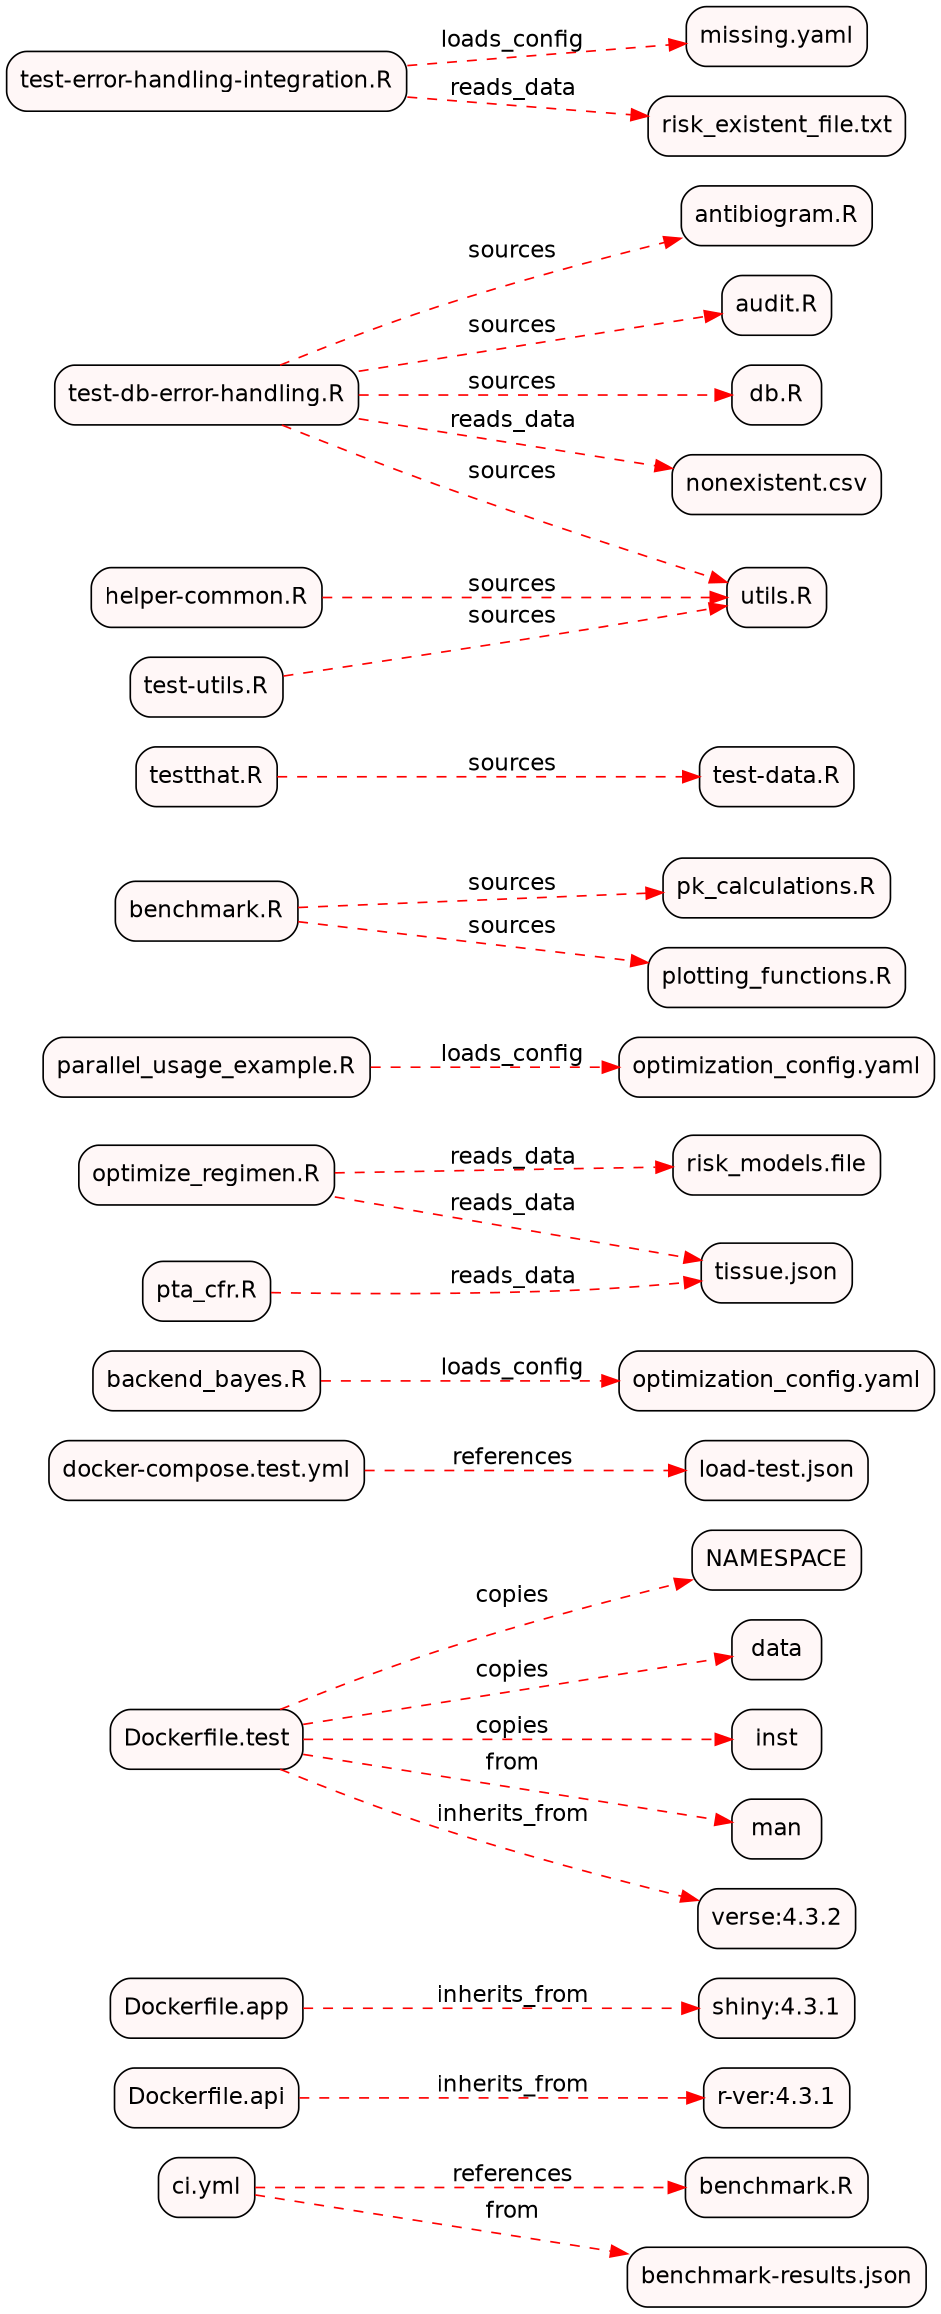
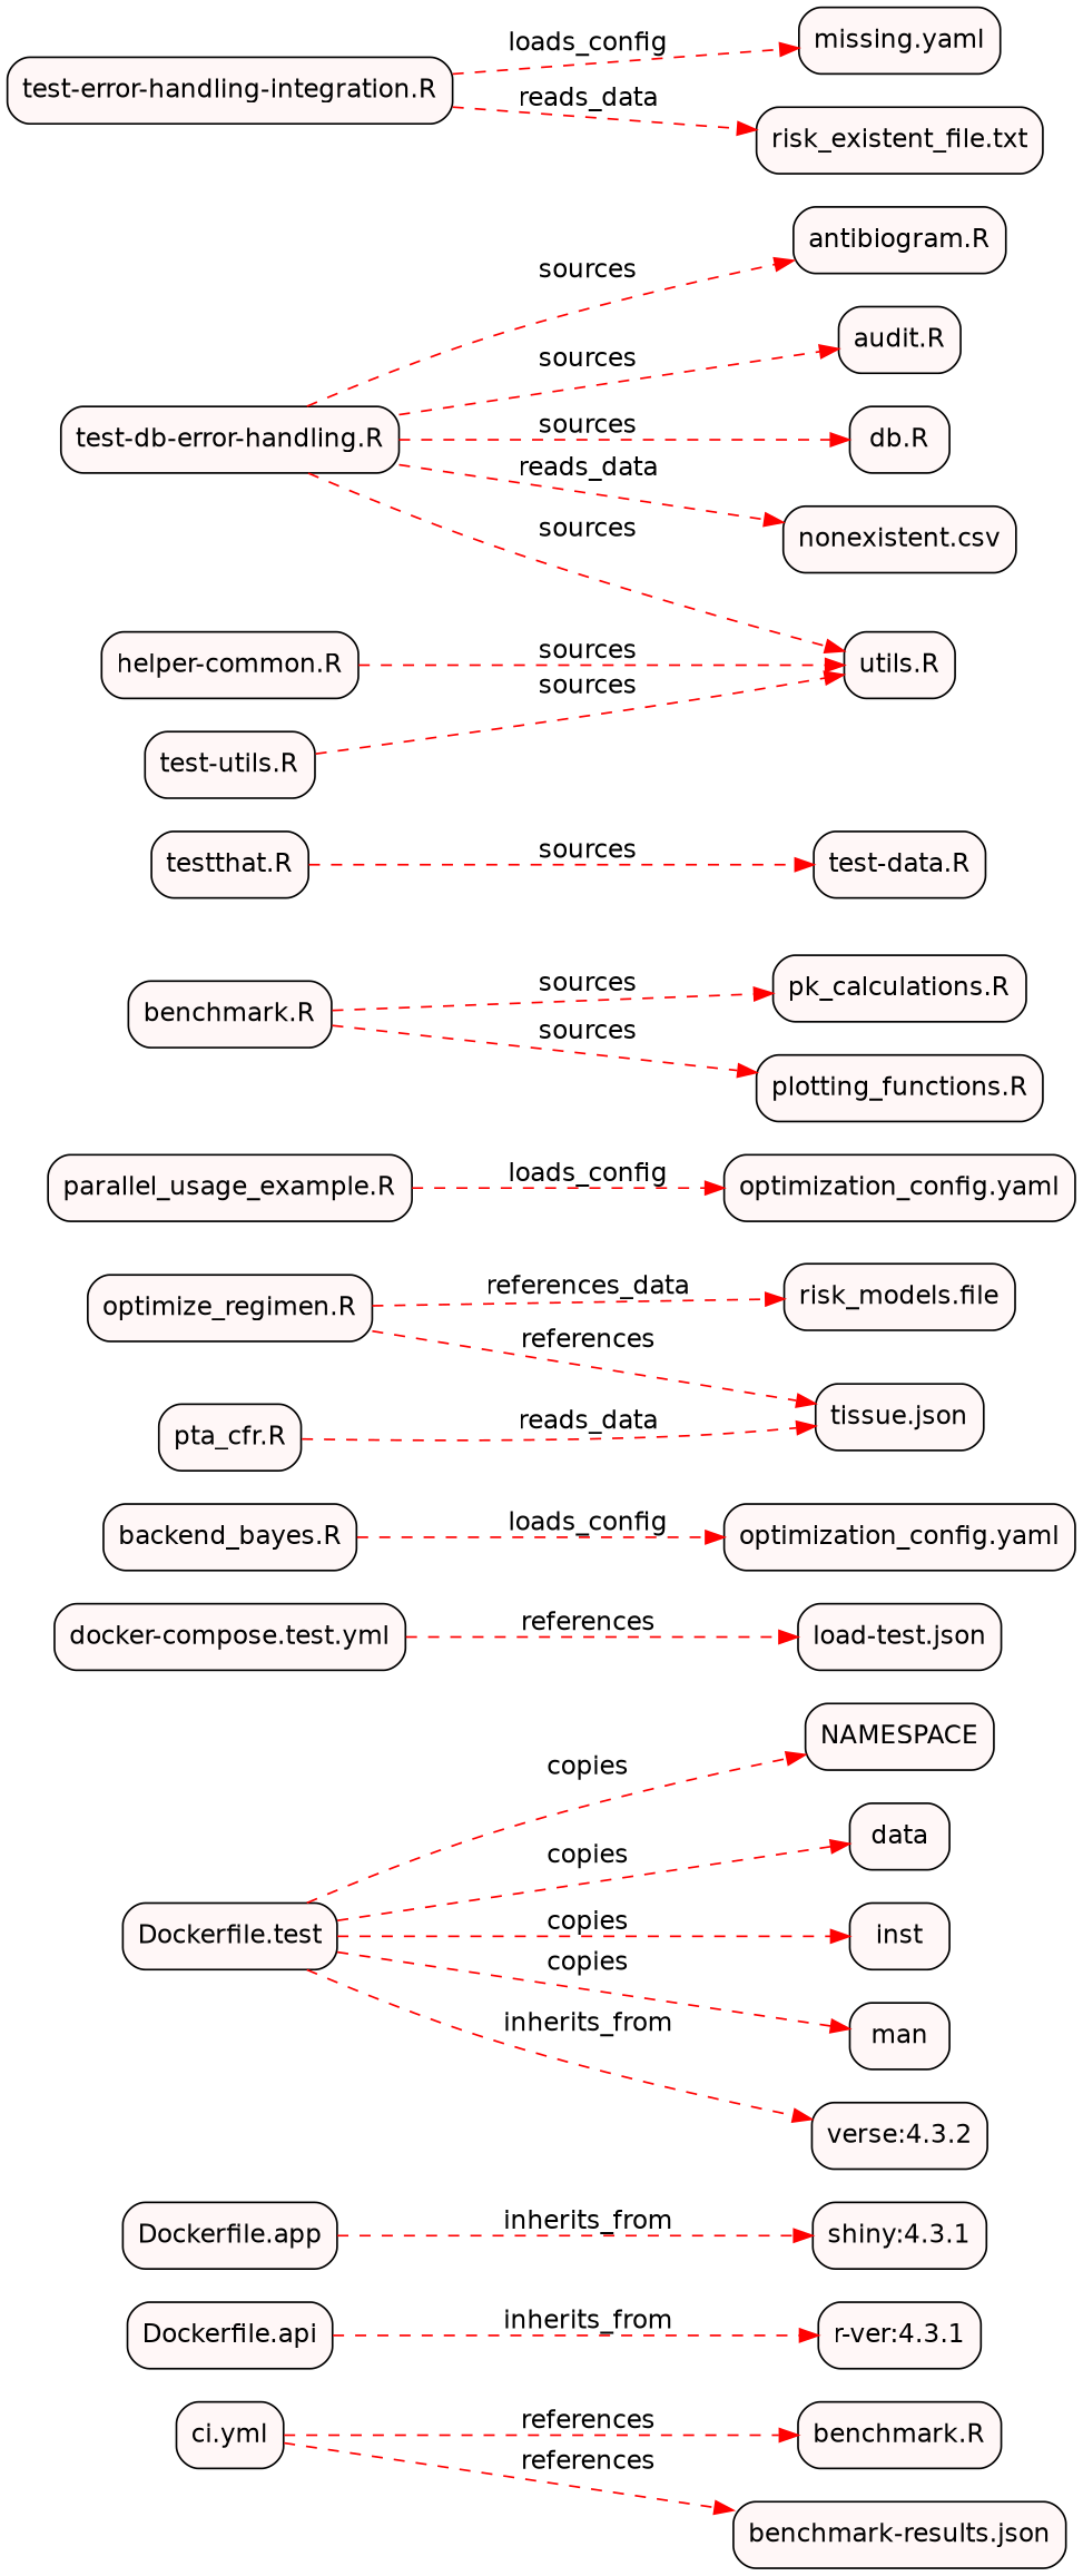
  digraph {
    rankdir=LR
    node [fillcolor="#fff7f7" fontname=Helvetica shape=box style="rounded,filled"]
    edge [color=red fontname=Helvetica style=dashed]
    n1 [label="benchmark.R\n"]
    n2 [label="benchmark-results.json"]
    n3 [label="ci.yml"]
    n4 [label="Dockerfile.api"]
    n5 [label="r-ver:4.3.1"]
    n6 [label="Dockerfile.app"]
    n7 [label="shiny:4.3.1"]
    n8 [label="Dockerfile.test"]
    n9 [label=NAMESPACE]
    n10 [label=data]
    n11 [label=inst]
    n12 [label=man]
    n13 [label="verse:4.3.2"]
    n14 [label="load-test.json"]
    n15 [label="backend_bayes.R"]
    n16 [label="optimization_config.yaml"]
    n17 [label="risk_models.file"]
    n18 [label="tissue.json"]
    n19 [label="optimize_regimen.R"]
    n20 [label="pta_cfr.R"]
    n21 [label="docker-compose.test.yml"]
    n22 [label="optimization_config.yaml"]
    n23 [label="parallel_usage_example.R"]
    n24 [label="pk_calculations.R"]
    n25 [label="plotting_functions.R"]
    n26 [label="benchmark.R"]
    n27 [label="test-data.R"]
    n28 [label="testthat.R"]
    n29 [label="antibiogram.R"]
    n30 [label="audit.R"]
    n31 [label="db.R"]
    n32 [label="utils.R"]
    n33 [label="helper-common.R"]
    n34 [label="missing.yaml"]
    n35 [label="risk_existent_file.txt"]
    n36 [label="nonexistent.csv"]
    n37 [label="test-db-error-handling.R"]
    n38 [label="test-error-handling-integration.R"]
    n39 [label="test-utils.R"]
    n3 -> n1 [label=references]
-   n3 -> n2 [label=from]
+   n3 -> n2 [label=references]
    n4 -> n5 [label=inherits_from]
    n6 -> n7 [label=inherits_from]
    n8 -> n9 [label=copies]
    n8 -> n10 [label=copies]
    n8 -> n11 [label=copies]
-   n8 -> n12 [label=from]
+   n8 -> n12 [label=copies]
    n8 -> n13 [label=inherits_from]
    n15 -> n16 [label=loads_config]
-   n19 -> n17 [label=reads_data]
-   n19 -> n18 [label=reads_data]
+   n19 -> n17 [label=references_data]
+   n19 -> n18 [label=references]
    n20 -> n18 [label=reads_data]
    n21 -> n14 [label=references]
    n23 -> n22 [label=loads_config]
    n26 -> n24 [label=sources]
    n26 -> n25 [label=sources]
    n28 -> n27 [label=sources]
    n33 -> n32 [label=sources]
    n37 -> n29 [label=sources]
    n37 -> n30 [label=sources]
    n37 -> n31 [label=sources]
    n37 -> n32 [label=sources]
    n37 -> n36 [label=reads_data]
    n38 -> n34 [label=loads_config]
    n38 -> n35 [label=reads_data]
    n39 -> n32 [label=sources]
  }
